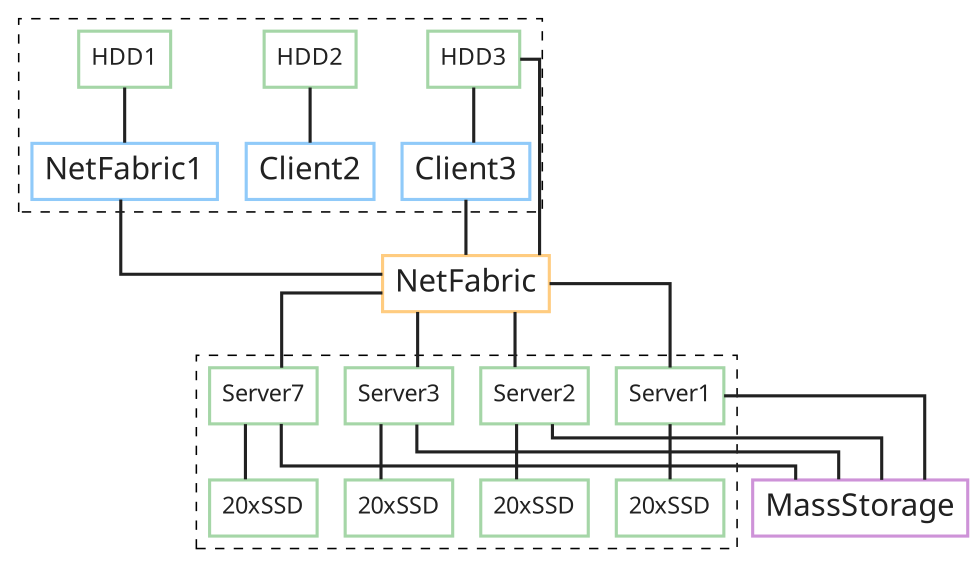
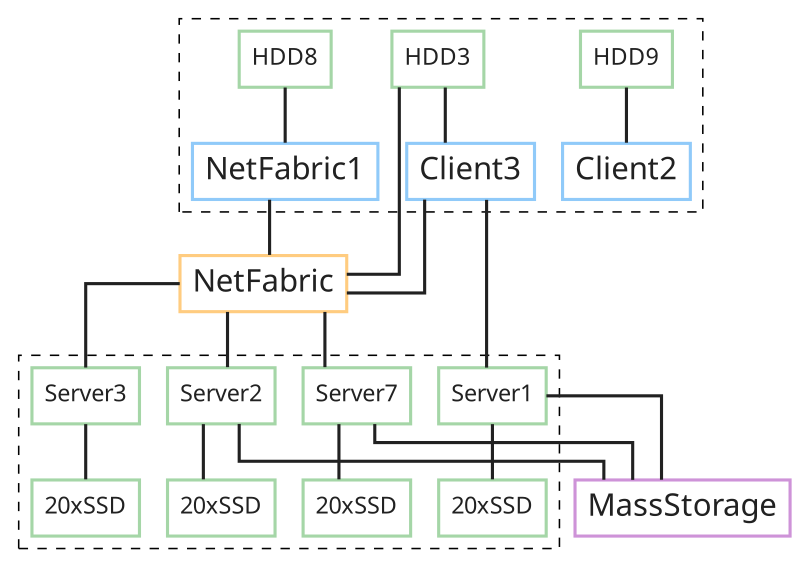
  graph {
    splines=ortho
    style=dashed
    node [color="#a5d6a7" fontcolor="#212121" fontname="CMU Serif" fontsize=15.0 penwidth=2.0 shape=box style=solid]
    edge [color="#212121" fontname="CMU Serif:style=Bold" fontsize=18.0 penwidth=2.0]
-   n1 [label=HDD1]
+   n1 [label=HDD8]
    n2 [color="#90caf9" fontsize=20.0 label=NetFabric1]
-   n3 [label=HDD2]
+   n3 [label=HDD9]
    Client2 [color="#90caf9" fontsize=20.0]
    n5 [label=HDD3]
    Client3 [color="#90caf9" fontsize=20.0]
    n7 [label="20xSSD"]
    Server1
    n9 [label="20xSSD"]
    Server2
    n11 [label="20xSSD"]
    Server3
    n13 [label="20xSSD"]
    n14 [label=Server7]
    NetFabric [color="#ffcc80" fontsize=20.0]
    MassStorage [color="#ce93d8" fontsize=20.0]
    subgraph cluster_1 {
      n1
      n2
      n3
      Client2
      n5
      Client3
    }
    subgraph cluster_2 {
      n7
      Server1
      n9
      Server2
      n11
      Server3
      n13
      n14
    }
    n1 -- n2
    n2 -- NetFabric
    n3 -- Client2
    n5 -- Client3
    n5 -- NetFabric
    Client3 -- NetFabric
    Server1 -- n7
    Server1 -- MassStorage
    Server2 -- n9
    Server2 -- MassStorage
    Server3 -- n11
-   Server3 -- MassStorage
    n14 -- n13
    n14 -- MassStorage
-   NetFabric -- Server1
+   Client3 -- Server1
    NetFabric -- Server2
    NetFabric -- Server3
    NetFabric -- n14
  }
